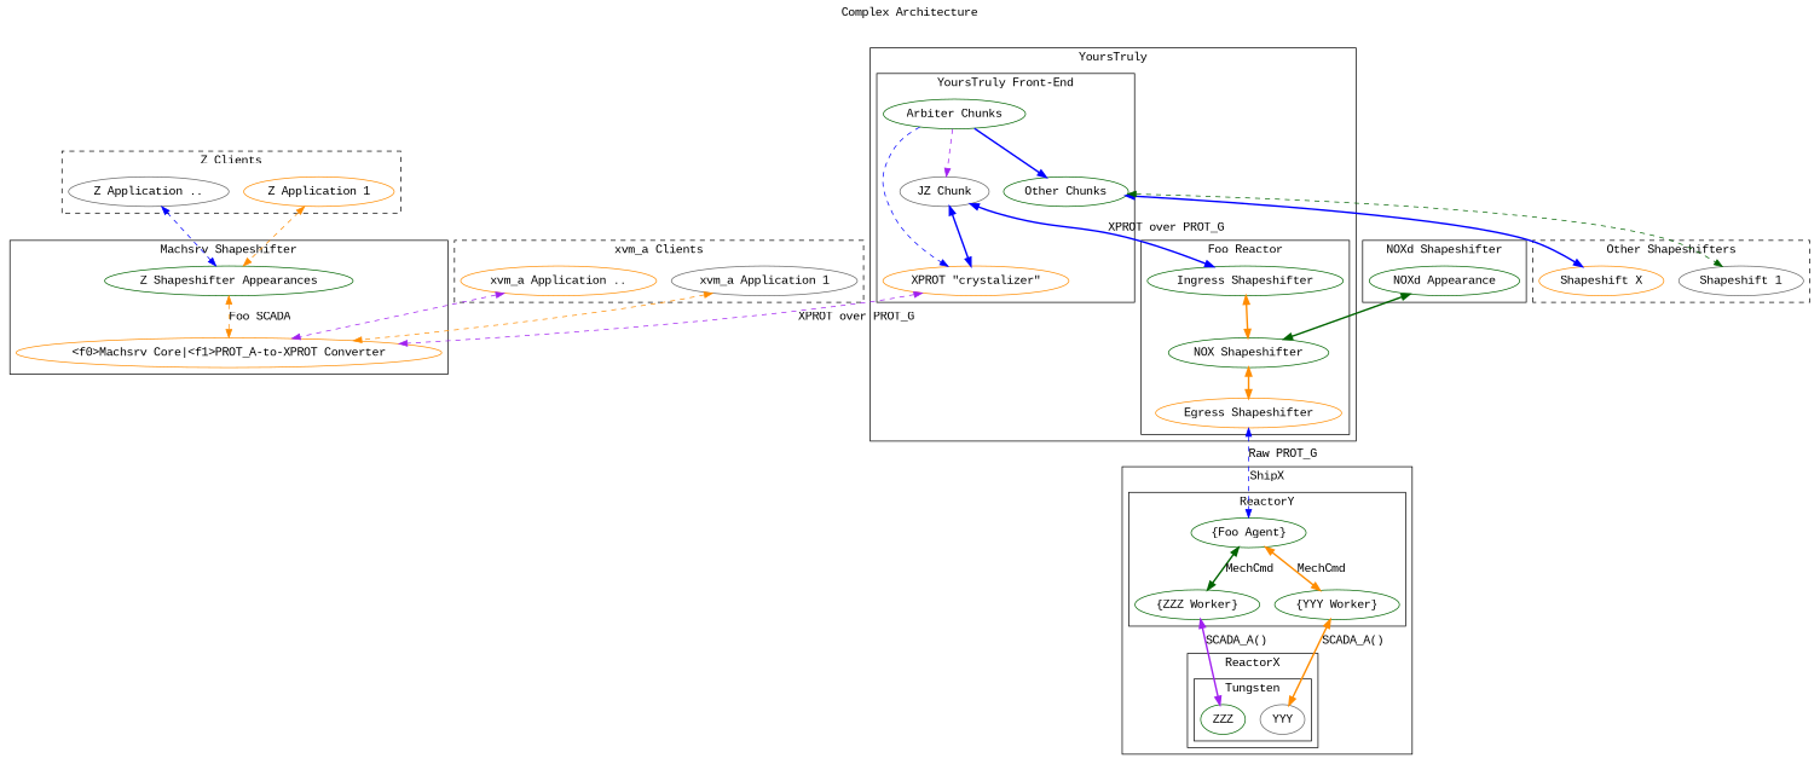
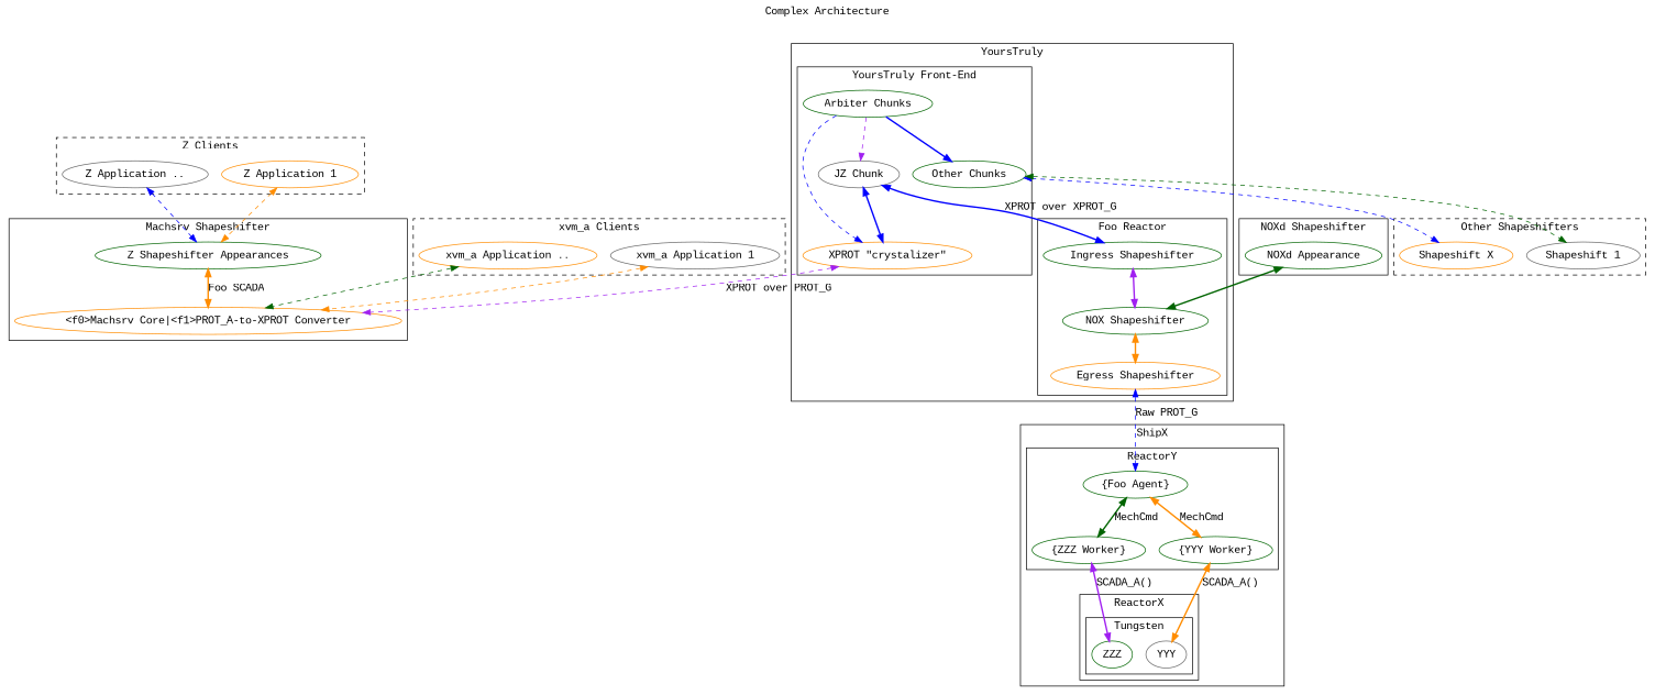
  digraph {
    fontname="Liberation Mono"
    label="Complex Architecture"
    labelloc=t
    nodesep=0.25
    splines=true
    node [color=darkgreen fontname="Liberation Mono"]
    edge [color=blue constraint=true dir=both fontname="Liberation Mono" style=dashed]
    n1 [color=darkorange label="xvm_a Application .."]
    n2 [color=gray40 label="xvm_a Application 1"]
    n3 [color=gray40 label="Z Application .."]
    n4 [color=darkorange label="Z Application 1"]
    n5 [color=darkorange label="<f0>Machsrv Core|<f1>PROT_A-to-XPROT Converter"]
    n6 [label="Z Shapeshifter Appearances"]
    n7 [label="NOXd Appearance"]
    n8 [label="NOX Shapeshifter"]
    n9 [label="Ingress Shapeshifter"]
    n10 [color=darkorange label="Egress Shapeshifter"]
    n11 [label="Other Chunks"]
    n12 [color=darkorange label="XPROT \"crystalizer\""]
    n13 [color=gray40 label="JZ Chunk"]
    n14 [label="Arbiter Chunks"]
    n15 [color=darkorange label="Shapeshift X"]
    n16 [color=gray40 label="Shapeshift 1"]
    n17 [label=ZZZ]
    n18 [color=gray40 label=YYY]
    n19 [label="{ZZZ Worker}"]
    n20 [label="{YYY Worker}"]
    n21 [label="{Foo Agent}"]
    subgraph cluster_1 {
      label="xvm_a Clients"
      style=dashed
      subgraph sub_2 {
        label="xvm_a Clients"
        rank=same
        style=dashed
        n1
        n2
      }
    }
    subgraph cluster_3 {
      label="Z Clients"
      style=dashed
      subgraph sub_4 {
        label="Z Clients"
        rank=same
        style=dashed
        n3
        n4
      }
    }
    subgraph cluster_5 {
      label="Machsrv Shapeshifter"
      n5
      n6
    }
    subgraph cluster_6 {
      label="Z Shapeshifters\n(Configurable\nZ Shapeshifter)"
      style=dashed
    }
    subgraph cluster_7 {
      label="NOXd Shapeshifter"
      n7
    }
    subgraph cluster_8 {
      label=YoursTruly
      subgraph cluster_9 {
        label="Foo Reactor"
        n8
        n9
        n10
      }
      subgraph cluster_10 {
        label="YoursTruly Front-End"
        n11
        n12
        n13
        n14
      }
    }
    subgraph cluster_11 {
      label="Other Shapeshifters"
      style=dashed
      n15
      n16
    }
    subgraph cluster_12 {
      label=ShipX
      subgraph cluster_13 {
        label=ReactorX
        subgraph cluster_14 {
          label=Tungsten
          n17
          n18
        }
      }
      subgraph cluster_15 {
        label=ReactorY
        n19
        n20
        n21
      }
    }
-   n1 -> n5 [color=purple headport=f0]
+   n1 -> n5 [color=darkgreen headport=f0]
    n2 -> n5 [color=darkorange headport=f0]
    n3 -> n6
    n4 -> n6 [color=darkorange]
-   n6 -> n5 [color=darkorange headport=f0 label="Foo SCADA"]
+   n6 -> n5 [color=darkorange headport=f0 label="Foo SCADA" style=bold]
    n7 -> n8 [color=darkgreen style=bold]
    n8 -> n10 [color=darkorange style=bold constraint=""]
-   n9 -> n8 [color=darkorange style=bold constraint=""]
+   n9 -> n8 [color=purple style=bold constraint=""]
    n10 -> n21 [label="Raw PROT_G"]
-   n11 -> n15 [style=bold]
+   n11 -> n15
    n11 -> n16 [color=darkgreen]
    n12 -> n5 [color=purple label="XPROT over PROT_G"]
-   n13 -> n9 [label="XPROT over PROT_G" style=bold constraint=""]
+   n13 -> n9 [label="XPROT over XPROT_G" style=bold constraint=""]
    n13 -> n12 [style=bold constraint=""]
    n14 -> n11 [style=bold constraint="" dir=""]
    n14 -> n12 [constraint="" dir=""]
    n14 -> n13 [color=purple constraint="" dir=""]
    n19 -> n17 [color=purple label="SCADA_A()" style=bold]
    n20 -> n18 [color=darkorange label="SCADA_A()" style=bold]
    n21 -> n19 [color=darkgreen label=MechCmd style=bold]
    n21 -> n20 [color=darkorange label=MechCmd style=bold]
  }
